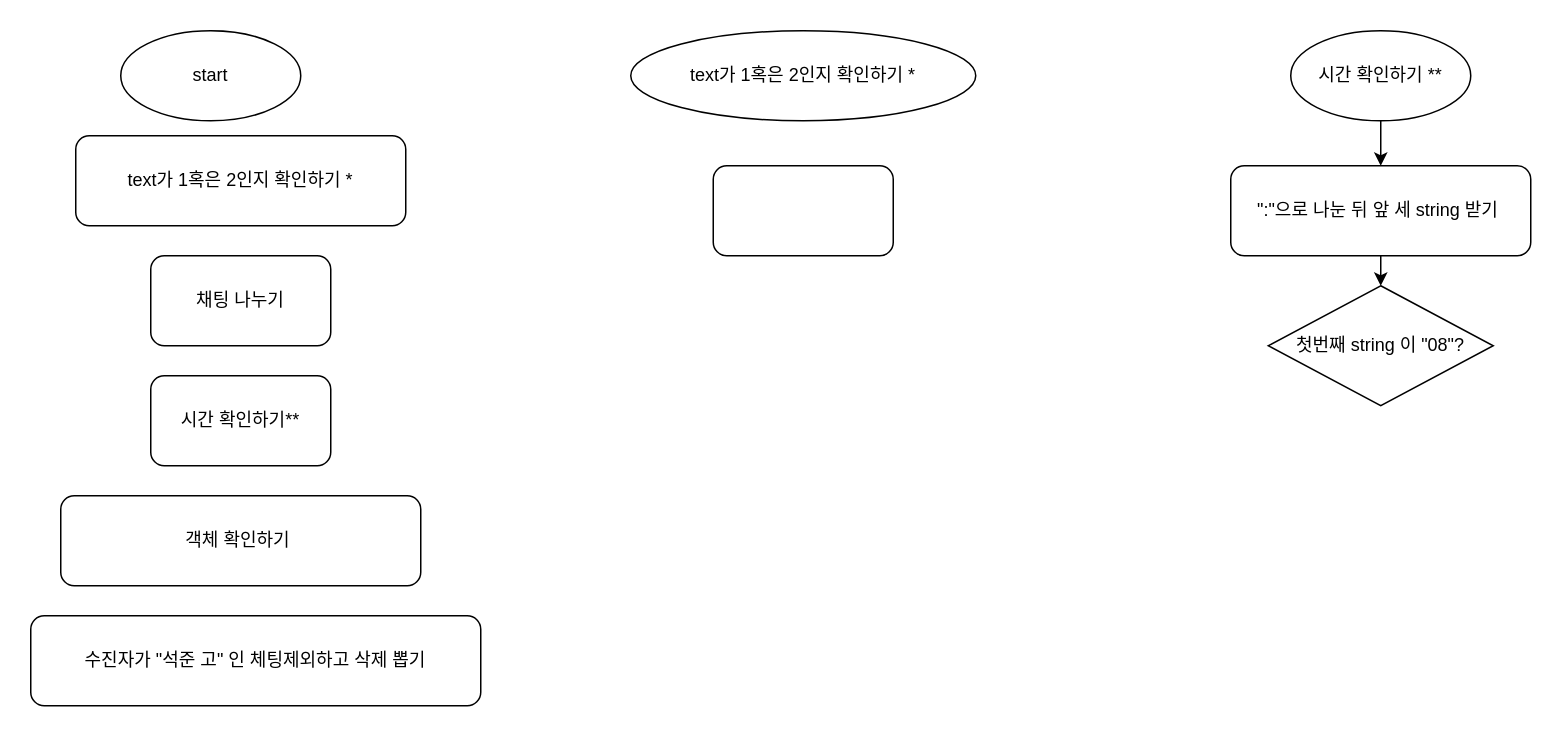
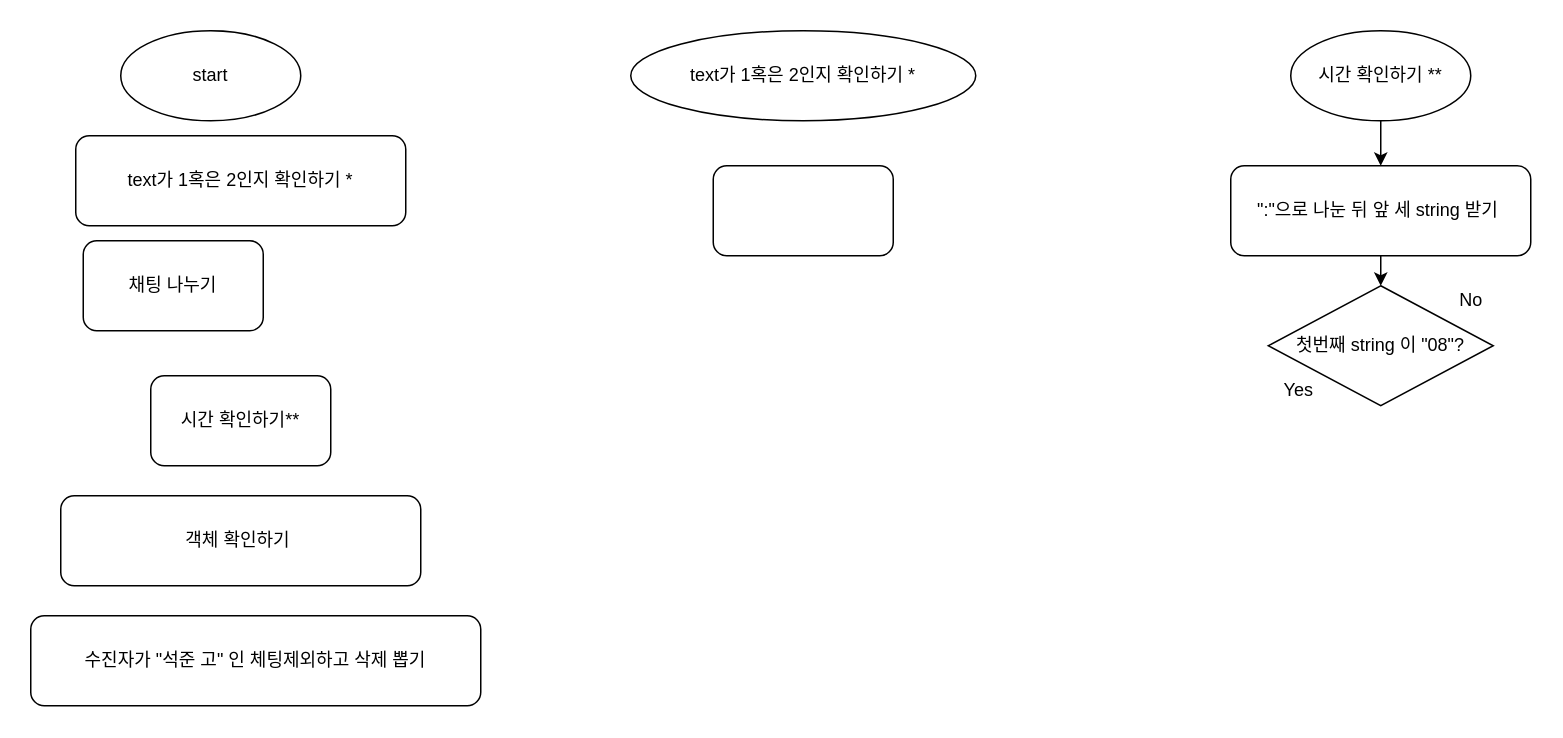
  <mxCell id="0" />
  <mxCell id="1" parent="0" />
  <mxCell id="2" value="start" style="ellipse;whiteSpace=wrap;html=1;" vertex="1" parent="1"><mxGeometry x="80" y="20" width="120" height="60" as="geometry" /></mxCell>
  <mxCell id="3" value="수진자가 &quot;석준 고&quot; 인 체팅제외하고 삭제 뽑기" style="rounded=1;whiteSpace=wrap;html=1;" vertex="1" parent="1"><mxGeometry x="20" y="410" width="300" height="60" as="geometry" /></mxCell>
  <mxCell id="4" value="객체 확인하기&amp;nbsp;" style="rounded=1;whiteSpace=wrap;html=1;" vertex="1" parent="1"><mxGeometry x="40" y="330" width="240" height="60" as="geometry" /></mxCell>
  <mxCell id="5" value="시간 확인하기**" style="rounded=1;whiteSpace=wrap;html=1;" vertex="1" parent="1"><mxGeometry x="100" y="250" width="120" height="60" as="geometry" /></mxCell>
- <mxCell id="6" value="채팅 나누기" style="rounded=1;whiteSpace=wrap;html=1;" vertex="1" parent="1"><mxGeometry x="100" y="170" width="120" height="60" as="geometry" /></mxCell>
+ <mxCell id="6" value="채팅 나누기" style="rounded=1;whiteSpace=wrap;html=1;" vertex="1" parent="1"><mxGeometry x="55" y="160" width="120" height="60" as="geometry" /></mxCell>
  <mxCell id="7" style="edgeStyle=orthogonalEdgeStyle;rounded=0;orthogonalLoop=1;jettySize=auto;html=1;exitX=0.5;exitY=1;exitDx=0;exitDy=0;entryX=0.5;entryY=0;entryDx=0;entryDy=0;" edge="1" parent="1" source="8" target="10"><mxGeometry relative="1" as="geometry" /></mxCell>
  <mxCell id="8" value="시간 확인하기 **" style="ellipse;whiteSpace=wrap;html=1;" vertex="1" parent="1"><mxGeometry x="860" y="20" width="120" height="60" as="geometry" /></mxCell>
  <mxCell id="9" style="edgeStyle=orthogonalEdgeStyle;rounded=0;orthogonalLoop=1;jettySize=auto;html=1;exitX=0.5;exitY=1;exitDx=0;exitDy=0;entryX=0.5;entryY=0;entryDx=0;entryDy=0;" edge="1" parent="1" source="10" target="11"><mxGeometry relative="1" as="geometry" /></mxCell>
  <mxCell id="10" value="&quot;:&quot;으로 나눈 뒤 앞 세 string 받기&amp;nbsp;" style="rounded=1;whiteSpace=wrap;html=1;" vertex="1" parent="1"><mxGeometry x="820" y="110" width="200" height="60" as="geometry" /></mxCell>
  <mxCell id="11" value="첫번째 string 이 &quot;08&quot;?" style="rhombus;whiteSpace=wrap;html=1;" vertex="1" parent="1"><mxGeometry x="845" y="190" width="150" height="80" as="geometry" /></mxCell>
+ <mxCell id="12" value="Yes" style="text;html=1;align=center;verticalAlign=middle;resizable=0;points=[];autosize=1;strokeColor=none;" vertex="1" parent="1"><mxGeometry x="845" y="250" width="40" height="20" as="geometry" /></mxCell>
+ <mxCell id="13" value="No" style="text;html=1;align=center;verticalAlign=middle;resizable=0;points=[];autosize=1;strokeColor=none;" vertex="1" parent="1"><mxGeometry x="965" y="190" width="30" height="20" as="geometry" /></mxCell>
  <mxCell id="14" value="text가 1혹은 2인지 확인하기 *" style="rounded=1;whiteSpace=wrap;html=1;" vertex="1" parent="1"><mxGeometry x="50" y="90" width="220" height="60" as="geometry" /></mxCell>
  <mxCell id="15" value="&lt;span&gt;text가 1혹은 2인지 확인하기 *&lt;/span&gt;" style="ellipse;whiteSpace=wrap;html=1;" vertex="1" parent="1"><mxGeometry x="420" y="20" width="230" height="60" as="geometry" /></mxCell>
  <mxCell id="16" value="" style="rounded=1;whiteSpace=wrap;html=1;" vertex="1" parent="1"><mxGeometry x="475" y="110" width="120" height="60" as="geometry" /></mxCell>
